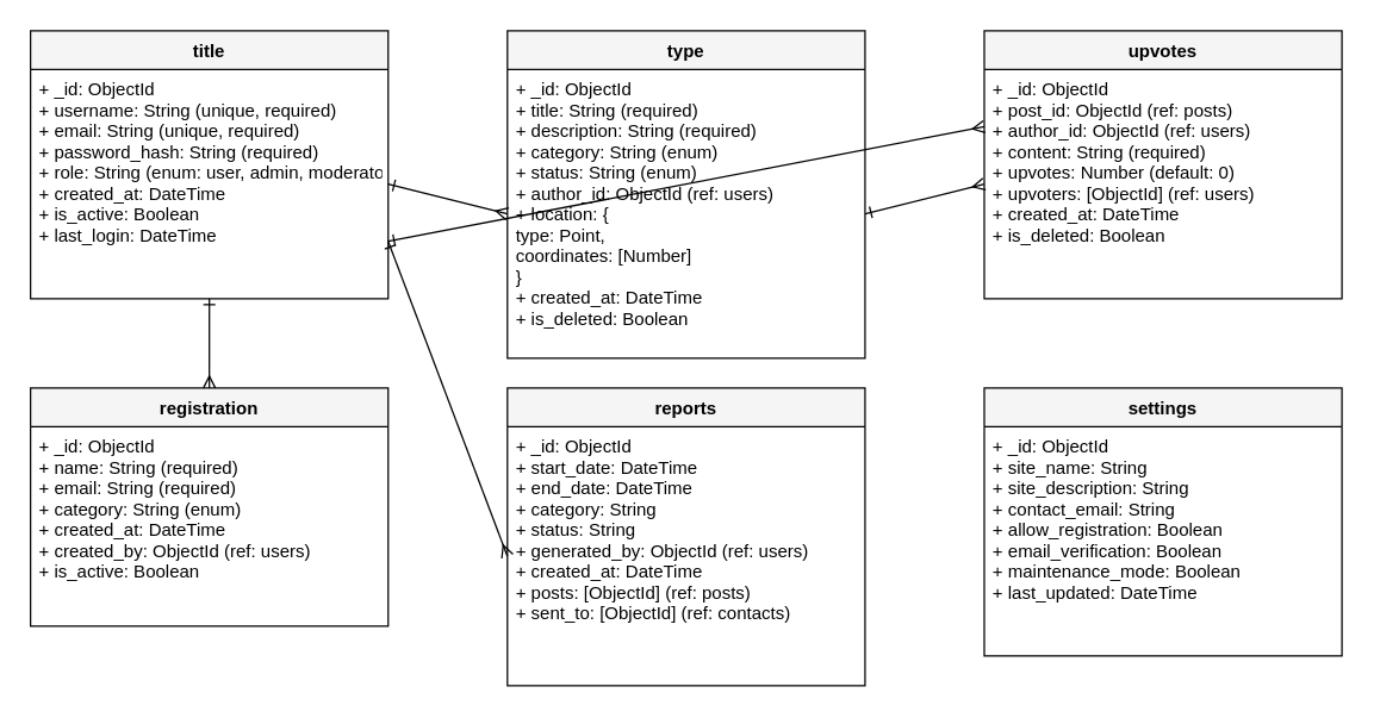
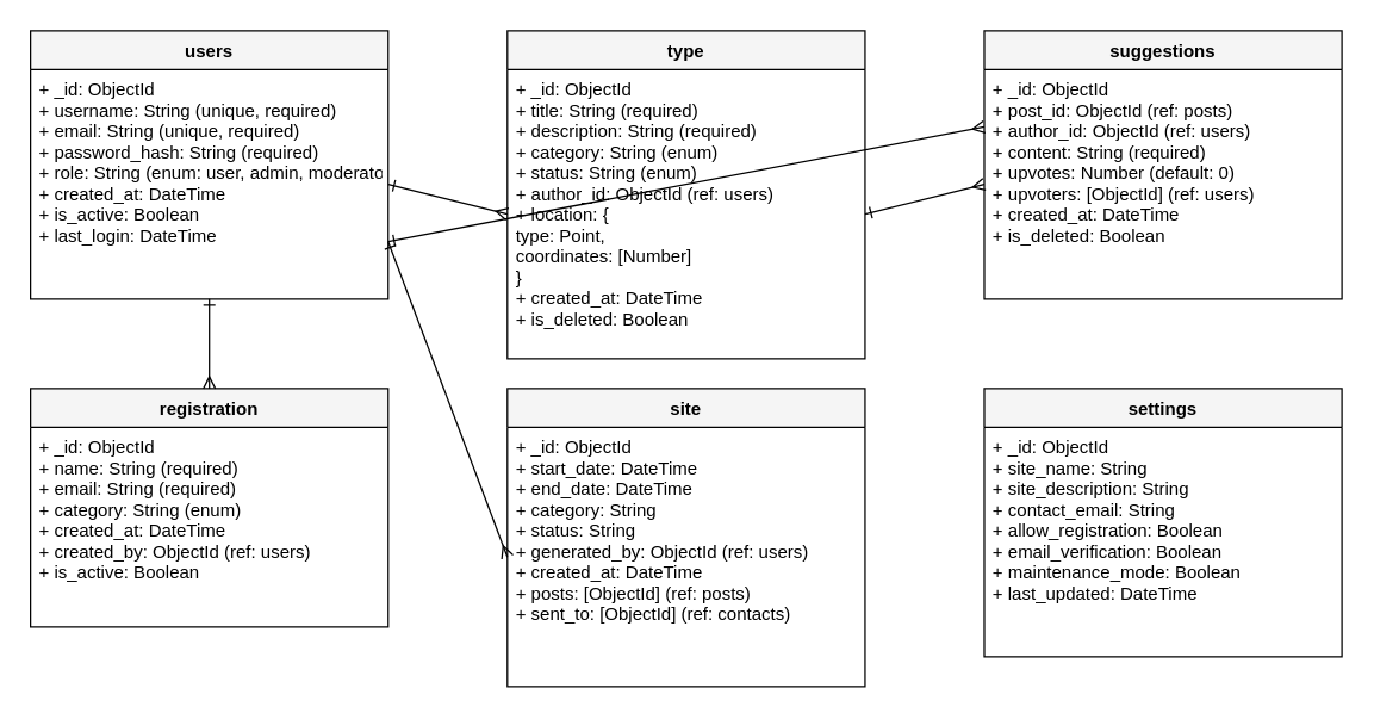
  <mxCell id="0" />
  <mxCell id="1" parent="0" />
- <mxCell id="2" value="title" style="swimlane;fontStyle=1;align=center;verticalAlign=top;childLayout=stackLayout;horizontal=1;startSize=26;horizontalStack=0;resizeParent=1;resizeParentMax=0;resizeLast=0;collapsible=1;marginBottom=0;fillColor=#f5f5f5;" vertex="1" parent="1"><mxGeometry x="20" y="20" width="240" height="180" as="geometry" /></mxCell>
+ <mxCell id="2" value="users" style="swimlane;fontStyle=1;align=center;verticalAlign=top;childLayout=stackLayout;horizontal=1;startSize=26;horizontalStack=0;resizeParent=1;resizeParentMax=0;resizeLast=0;collapsible=1;marginBottom=0;fillColor=#f5f5f5;" vertex="1" parent="1"><mxGeometry x="20" y="20" width="240" height="180" as="geometry" /></mxCell>
  <mxCell id="3" value="+ _id: ObjectId&#10;+ username: String (unique, required)&#10;+ email: String (unique, required)&#10;+ password_hash: String (required)&#10;+ role: String (enum: user, admin, moderator)&#10;+ created_at: DateTime&#10;+ is_active: Boolean&#10;+ last_login: DateTime" style="text;strokeColor=none;fillColor=none;align=left;verticalAlign=top;spacingLeft=4;spacingRight=4;overflow=hidden;rotatable=0;points=[[0,0.5],[1,0.5]];portConstraint=eastwest;" vertex="1" parent="2"><mxGeometry y="26" width="240" height="154" as="geometry" /></mxCell>
  <mxCell id="4" value="type" style="swimlane;fontStyle=1;align=center;verticalAlign=top;childLayout=stackLayout;horizontal=1;startSize=26;horizontalStack=0;resizeParent=1;resizeParentMax=0;resizeLast=0;collapsible=1;marginBottom=0;fillColor=#f5f5f5;" vertex="1" parent="1"><mxGeometry x="340" y="20" width="240" height="220" as="geometry" /></mxCell>
  <mxCell id="5" value="+ _id: ObjectId&#10;+ title: String (required)&#10;+ description: String (required)&#10;+ category: String (enum)&#10;+ status: String (enum)&#10;+ author_id: ObjectId (ref: users)&#10;+ location: {&#10;    type: Point,&#10;    coordinates: [Number]&#10;}&#10;+ created_at: DateTime&#10;+ is_deleted: Boolean" style="text;strokeColor=none;fillColor=none;align=left;verticalAlign=top;spacingLeft=4;spacingRight=4;overflow=hidden;rotatable=0;points=[[0,0.5],[1,0.5]];portConstraint=eastwest;" vertex="1" parent="4"><mxGeometry y="26" width="240" height="194" as="geometry" /></mxCell>
- <mxCell id="6" value="upvotes" style="swimlane;fontStyle=1;align=center;verticalAlign=top;childLayout=stackLayout;horizontal=1;startSize=26;horizontalStack=0;resizeParent=1;resizeParentMax=0;resizeLast=0;collapsible=1;marginBottom=0;fillColor=#f5f5f5;" vertex="1" parent="1"><mxGeometry x="660" y="20" width="240" height="180" as="geometry" /></mxCell>
+ <mxCell id="6" value="suggestions" style="swimlane;fontStyle=1;align=center;verticalAlign=top;childLayout=stackLayout;horizontal=1;startSize=26;horizontalStack=0;resizeParent=1;resizeParentMax=0;resizeLast=0;collapsible=1;marginBottom=0;fillColor=#f5f5f5;" vertex="1" parent="1"><mxGeometry x="660" y="20" width="240" height="180" as="geometry" /></mxCell>
  <mxCell id="7" value="+ _id: ObjectId&#10;+ post_id: ObjectId (ref: posts)&#10;+ author_id: ObjectId (ref: users)&#10;+ content: String (required)&#10;+ upvotes: Number (default: 0)&#10;+ upvoters: [ObjectId] (ref: users)&#10;+ created_at: DateTime&#10;+ is_deleted: Boolean" style="text;strokeColor=none;fillColor=none;align=left;verticalAlign=top;spacingLeft=4;spacingRight=4;overflow=hidden;rotatable=0;points=[[0,0.5],[1,0.5]];portConstraint=eastwest;" vertex="1" parent="6"><mxGeometry y="26" width="240" height="154" as="geometry" /></mxCell>
  <mxCell id="8" value="registration" style="swimlane;fontStyle=1;align=center;verticalAlign=top;childLayout=stackLayout;horizontal=1;startSize=26;horizontalStack=0;resizeParent=1;resizeParentMax=0;resizeLast=0;collapsible=1;marginBottom=0;fillColor=#f5f5f5;" vertex="1" parent="1"><mxGeometry x="20" y="260" width="240" height="160" as="geometry" /></mxCell>
  <mxCell id="9" value="+ _id: ObjectId&#10;+ name: String (required)&#10;+ email: String (required)&#10;+ category: String (enum)&#10;+ created_at: DateTime&#10;+ created_by: ObjectId (ref: users)&#10;+ is_active: Boolean" style="text;strokeColor=none;fillColor=none;align=left;verticalAlign=top;spacingLeft=4;spacingRight=4;overflow=hidden;rotatable=0;points=[[0,0.5],[1,0.5]];portConstraint=eastwest;" vertex="1" parent="8"><mxGeometry y="26" width="240" height="134" as="geometry" /></mxCell>
- <mxCell id="10" value="reports" style="swimlane;fontStyle=1;align=center;verticalAlign=top;childLayout=stackLayout;horizontal=1;startSize=26;horizontalStack=0;resizeParent=1;resizeParentMax=0;resizeLast=0;collapsible=1;marginBottom=0;fillColor=#f5f5f5;" vertex="1" parent="1"><mxGeometry x="340" y="260" width="240" height="200" as="geometry" /></mxCell>
+ <mxCell id="10" value="site" style="swimlane;fontStyle=1;align=center;verticalAlign=top;childLayout=stackLayout;horizontal=1;startSize=26;horizontalStack=0;resizeParent=1;resizeParentMax=0;resizeLast=0;collapsible=1;marginBottom=0;fillColor=#f5f5f5;" vertex="1" parent="1"><mxGeometry x="340" y="260" width="240" height="200" as="geometry" /></mxCell>
  <mxCell id="11" value="+ _id: ObjectId&#10;+ start_date: DateTime&#10;+ end_date: DateTime&#10;+ category: String&#10;+ status: String&#10;+ generated_by: ObjectId (ref: users)&#10;+ created_at: DateTime&#10;+ posts: [ObjectId] (ref: posts)&#10;+ sent_to: [ObjectId] (ref: contacts)" style="text;strokeColor=none;fillColor=none;align=left;verticalAlign=top;spacingLeft=4;spacingRight=4;overflow=hidden;rotatable=0;points=[[0,0.5],[1,0.5]];portConstraint=eastwest;" vertex="1" parent="10"><mxGeometry y="26" width="240" height="174" as="geometry" /></mxCell>
  <mxCell id="12" value="settings" style="swimlane;fontStyle=1;align=center;verticalAlign=top;childLayout=stackLayout;horizontal=1;startSize=26;horizontalStack=0;resizeParent=1;resizeParentMax=0;resizeLast=0;collapsible=1;marginBottom=0;fillColor=#f5f5f5;" vertex="1" parent="1"><mxGeometry x="660" y="260" width="240" height="180" as="geometry" /></mxCell>
  <mxCell id="13" value="+ _id: ObjectId&#10;+ site_name: String&#10;+ site_description: String&#10;+ contact_email: String&#10;+ allow_registration: Boolean&#10;+ email_verification: Boolean&#10;+ maintenance_mode: Boolean&#10;+ last_updated: DateTime" style="text;strokeColor=none;fillColor=none;align=left;verticalAlign=top;spacingLeft=4;spacingRight=4;overflow=hidden;rotatable=0;points=[[0,0.5],[1,0.5]];portConstraint=eastwest;" vertex="1" parent="12"><mxGeometry y="26" width="240" height="154" as="geometry" /></mxCell>
  <mxCell id="14" value="" style="endArrow=ERmany;html=1;rounded=0;exitX=1;exitY=0.5;entryX=0;entryY=0.5;startArrow=ERone;startFill=0;endFill=0;" edge="1" parent="1" source="3" target="5"><mxGeometry width="50" height="50" relative="1" as="geometry" /></mxCell>
  <mxCell id="15" value="" style="endArrow=ERmany;html=1;rounded=0;exitX=1;exitY=0.5;entryX=0;entryY=0.5;startArrow=ERone;startFill=0;endFill=0;" edge="1" parent="1" source="5" target="7"><mxGeometry width="50" height="50" relative="1" as="geometry" /></mxCell>
  <mxCell id="16" value="" style="endArrow=ERmany;html=1;rounded=0;exitX=1;exitY=0.75;entryX=0;entryY=0.25;startArrow=ERone;startFill=0;endFill=0;" edge="1" parent="1" source="3" target="7"><mxGeometry width="50" height="50" relative="1" as="geometry" /></mxCell>
  <mxCell id="17" value="" style="endArrow=ERmany;html=1;rounded=0;exitX=0.5;exitY=1;entryX=0.5;entryY=0;startArrow=ERone;startFill=0;endFill=0;" edge="1" parent="1" source="2" target="8"><mxGeometry width="50" height="50" relative="1" as="geometry" /></mxCell>
  <mxCell id="18" value="" style="endArrow=ERmany;html=1;rounded=0;exitX=1;exitY=0.75;entryX=0;entryY=0.5;startArrow=ERone;startFill=0;endFill=0;" edge="1" parent="1" source="3" target="11"><mxGeometry width="50" height="50" relative="1" as="geometry" /></mxCell>
